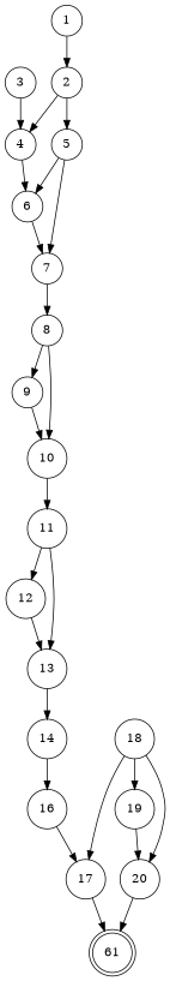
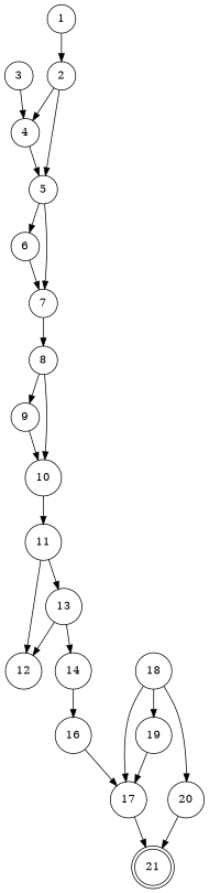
  digraph {
    node [shape=circle]
-   21 [shape=doublecircle label=61]
+   21 [shape=doublecircle]
    1
    2
    4
    5
    3
    6
    7
    8
    9
    10
    11
    12
    13
    14
    16
    17
    18
    19
    20
    1 -> 2
    2 -> 4
    2 -> 5
-   4 -> 6
+   4 -> 5
    5 -> 6
    5 -> 7
    3 -> 4
    6 -> 7
    7 -> 8
    8 -> 9
    8 -> 10
    9 -> 10
    10 -> 11
    11 -> 12
    11 -> 13
-   12 -> 13
+   13 -> 12
    13 -> 14
    14 -> 16
    16 -> 17
    17 -> 21
    18 -> 17
    18 -> 19
    18 -> 20
-   19 -> 20
+   19 -> 17
    20 -> 21
  }
